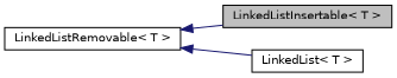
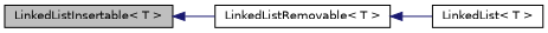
  digraph {
    rankdir=LR
    node [color=black fillcolor=white fontname=Helvetica fontsize=10 shape=record style=filled]
    edge [color=midnightblue dir=back fontname=Helvetica fontsize=10 labelfontname=Helvetica labelfontsize=10 style=solid]
    n1 [fillcolor=grey75 fontcolor=black height=0.2 label="LinkedListInsertable\< T \>" width=0.4]
    n2 [height=0.2 label="LinkedListRemovable\< T \>" width=0.4]
    n3 [height=0.2 label="LinkedList\< T \>" width=0.4]
-   n2 -> n1
+   n1 -> n2
    n2 -> n3
  }
